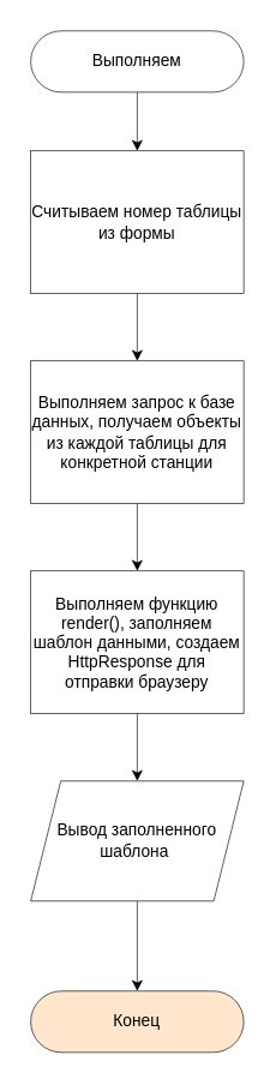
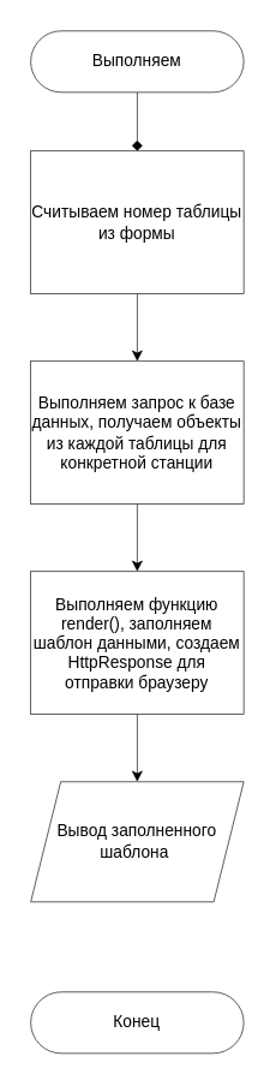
  <mxCell id="0" />
  <mxCell id="1" parent="0" />
- <mxCell id="2" style="edgeStyle=orthogonalEdgeStyle;rounded=0;orthogonalLoop=1;jettySize=auto;html=1;exitX=0.5;exitY=1;exitDx=0;exitDy=0;entryX=0.5;entryY=0;entryDx=0;entryDy=0;fontSize=11;strokeWidth=0.5;" edge="1" parent="1" source="3" target="5"><mxGeometry relative="1" as="geometry" /></mxCell>
+ <mxCell id="2" style="edgeStyle=orthogonalEdgeStyle;rounded=0;orthogonalLoop=1;jettySize=auto;html=1;exitX=0.5;exitY=1;exitDx=0;exitDy=0;entryX=0.5;entryY=0;entryDx=0;entryDy=0;fontSize=11;strokeWidth=0.5;endArrow=diamond;" edge="1" parent="1" source="3" target="5"><mxGeometry relative="1" as="geometry" /></mxCell>
  <mxCell id="3" value="Выполняем" style="rounded=1;whiteSpace=wrap;html=1;fontSize=11;strokeWidth=0.5;arcSize=50;" parent="1" vertex="1"><mxGeometry x="20" width="142" height="40.87" as="geometry" y="20" /></mxCell>
  <mxCell id="4" style="edgeStyle=orthogonalEdgeStyle;rounded=0;orthogonalLoop=1;jettySize=auto;html=1;exitX=0.5;exitY=1;exitDx=0;exitDy=0;entryX=0.5;entryY=0;entryDx=0;entryDy=0;fontSize=11;strokeWidth=0.5;" edge="1" parent="1" source="5" target="8"><mxGeometry relative="1" as="geometry" /></mxCell>
  <mxCell id="5" value="Считываем номер таблицы из формы" style="rounded=0;whiteSpace=wrap;html=1;fontSize=11;strokeWidth=0.5;" parent="1" vertex="1"><mxGeometry x="20" y="100" width="142" height="95" as="geometry" /></mxCell>
- <mxCell id="6" value="Конец" style="rounded=1;whiteSpace=wrap;html=1;fontSize=11;strokeWidth=0.5;arcSize=50;fillColor=#ffe6cc;" parent="1" vertex="1"><mxGeometry x="20" y="660" width="142" height="40.87" as="geometry" /></mxCell>
+ <mxCell id="6" value="Конец" style="rounded=1;whiteSpace=wrap;html=1;fontSize=11;strokeWidth=0.5;arcSize=50;" parent="1" vertex="1"><mxGeometry x="20" y="660" width="142" height="40.87" as="geometry" /></mxCell>
  <mxCell id="7" style="edgeStyle=orthogonalEdgeStyle;rounded=0;orthogonalLoop=1;jettySize=auto;html=1;exitX=0.5;exitY=1;exitDx=0;exitDy=0;entryX=0.5;entryY=0;entryDx=0;entryDy=0;fontSize=11;strokeWidth=0.5;" edge="1" parent="1" source="8" target="10"><mxGeometry relative="1" as="geometry" /></mxCell>
  <mxCell id="8" value="Выполняем запрос к базе данных, получаем объекты из каждой таблицы для конкретной станции" style="rounded=0;whiteSpace=wrap;html=1;fontSize=11;strokeWidth=0.5;" parent="1" vertex="1"><mxGeometry x="20" y="240" width="142" height="95" as="geometry" /></mxCell>
  <mxCell id="9" style="edgeStyle=orthogonalEdgeStyle;rounded=0;orthogonalLoop=1;jettySize=auto;html=1;exitX=0.5;exitY=1;exitDx=0;exitDy=0;entryX=0.5;entryY=0;entryDx=0;entryDy=0;fontSize=11;strokeWidth=0.5;" edge="1" parent="1" source="10" target="12"><mxGeometry relative="1" as="geometry" /></mxCell>
  <mxCell id="10" value="Выполняем функцию render(), заполняем шаблон данными, создаем HttpResponse для отправки браузеру" style="rounded=0;whiteSpace=wrap;html=1;fontSize=11;strokeWidth=0.5;" parent="1" vertex="1"><mxGeometry x="20" y="380" width="142" height="95" as="geometry" /></mxCell>
- <mxCell id="11" style="edgeStyle=orthogonalEdgeStyle;rounded=0;orthogonalLoop=1;jettySize=auto;html=1;exitX=0.5;exitY=1;exitDx=0;exitDy=0;entryX=0.5;entryY=0;entryDx=0;entryDy=0;fontSize=11;strokeWidth=0.5;" edge="1" parent="1" source="12" target="6"><mxGeometry relative="1" as="geometry" /></mxCell>
  <mxCell id="12" value="Вывод заполненного шаблона&amp;nbsp;" style="shape=parallelogram;perimeter=parallelogramPerimeter;whiteSpace=wrap;html=1;fixedSize=1;fontSize=11;strokeWidth=0.5;" parent="1" vertex="1"><mxGeometry x="20" y="520" width="142" height="80" as="geometry" /></mxCell>
  <mxCell id="13" style="edgeStyle=orthogonalEdgeStyle;rounded=0;orthogonalLoop=1;jettySize=auto;html=1;exitX=0.5;exitY=1;exitDx=0;exitDy=0;fontSize=11;strokeWidth=0.5;" parent="1" source="6" target="6" edge="1"><mxGeometry relative="1" as="geometry" /></mxCell>
